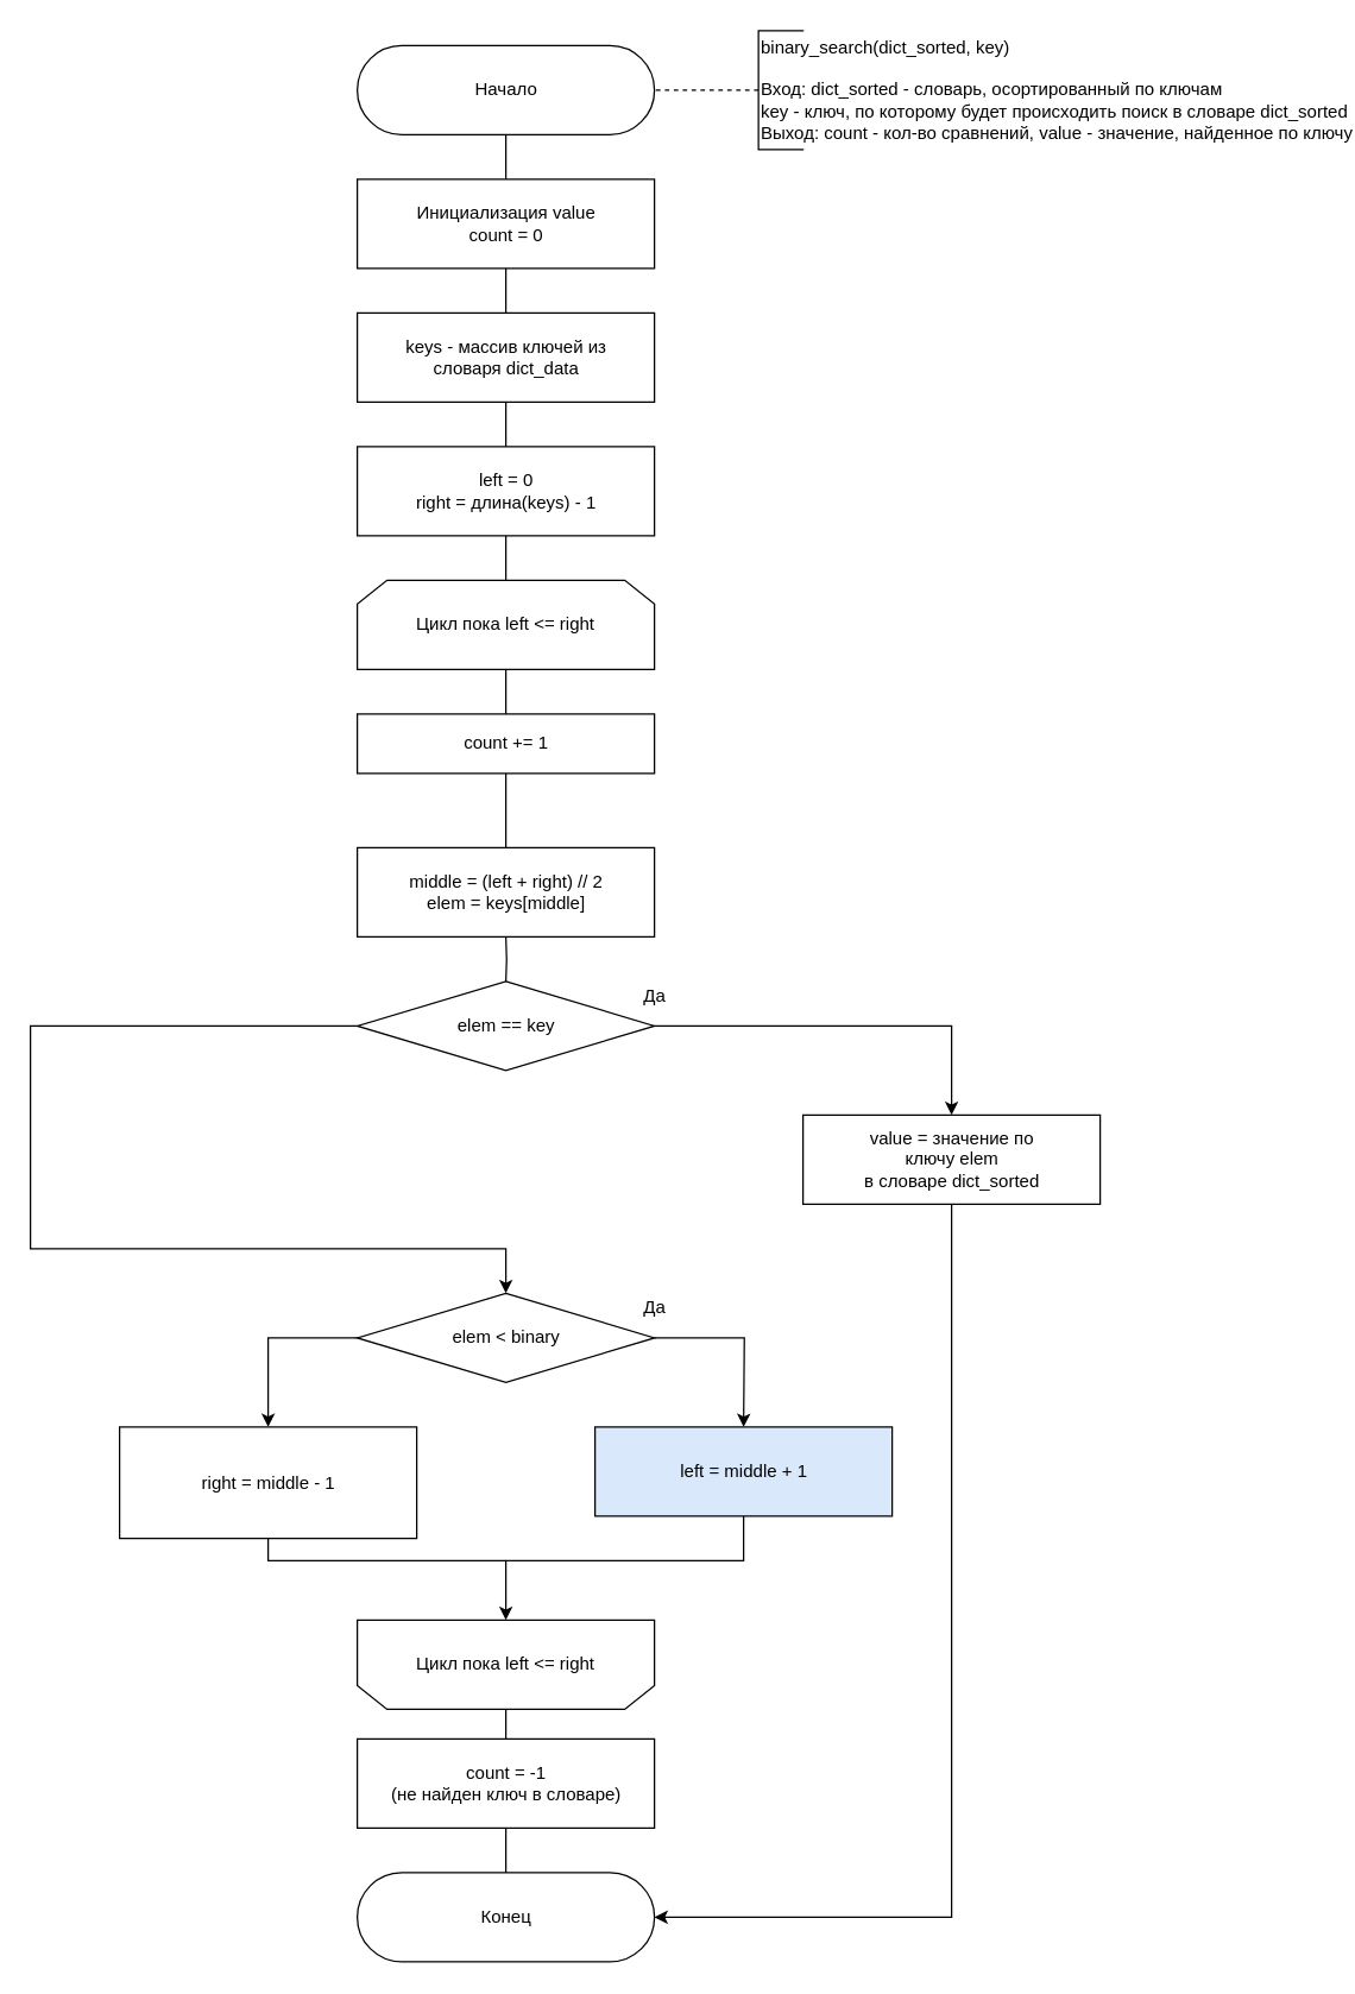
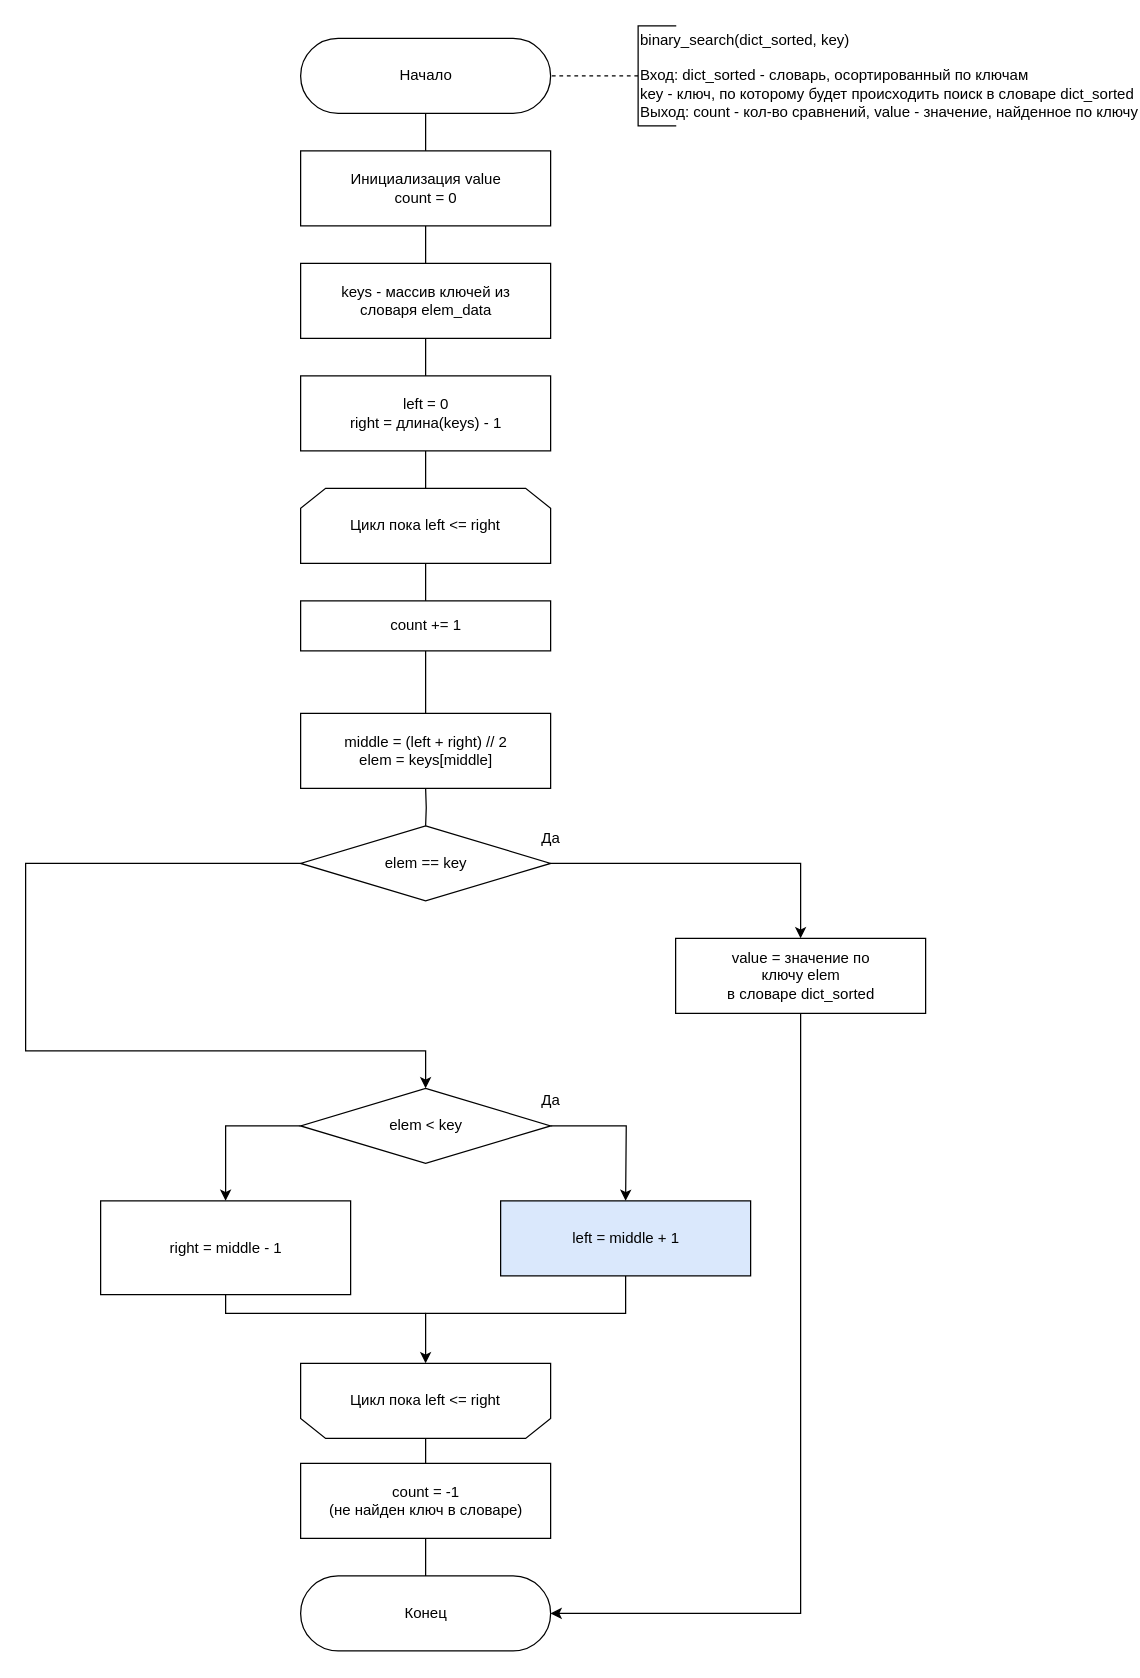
  <mxCell id="0" />
  <mxCell id="1" parent="0" />
  <mxCell id="2" style="edgeStyle=none;html=1;exitX=0.5;exitY=0.5;exitDx=0;exitDy=30;exitPerimeter=0;entryX=0.5;entryY=0;entryDx=0;entryDy=0;endArrow=none;endFill=0;" parent="1" source="3" target="7" edge="1"><mxGeometry relative="1" as="geometry" /></mxCell>
  <mxCell id="3" value="Начало" style="html=1;dashed=0;whitespace=wrap;shape=mxgraph.dfd.start" parent="1" vertex="1"><mxGeometry x="240" y="30" width="200" height="60" as="geometry" /></mxCell>
  <mxCell id="4" value="" style="edgeStyle=orthogonalEdgeStyle;rounded=0;orthogonalLoop=1;jettySize=auto;html=1;endArrow=none;endFill=0;dashed=1;" parent="1" source="5" target="3" edge="1"><mxGeometry relative="1" as="geometry" /></mxCell>
  <mxCell id="5" value="binary_search(dict_sorted, key)&lt;br&gt;&lt;br&gt;Вход: dict_sorted&amp;nbsp;- словарь, осортированный по ключам&lt;br&gt;key - ключ, по которому будет происходить поиск в словаре dict_sorted&lt;br&gt;Выход: count - кол-во сравнений, value - значение, найденное по ключу" style="html=1;dashed=0;whitespace=wrap;shape=partialRectangle;right=0;align=left;" parent="1" vertex="1"><mxGeometry x="510" y="20" width="30" height="80" as="geometry" /></mxCell>
  <mxCell id="6" style="edgeStyle=orthogonalEdgeStyle;html=1;exitX=0.5;exitY=1;exitDx=0;exitDy=0;entryX=0.5;entryY=0;entryDx=0;entryDy=0;rounded=0;endArrow=none;endFill=0;" parent="1" source="7" target="22" edge="1"><mxGeometry relative="1" as="geometry" /></mxCell>
  <mxCell id="7" value="Инициализация value&lt;br&gt;count = 0" style="html=1;dashed=0;whitespace=wrap;" parent="1" vertex="1"><mxGeometry x="240" y="120" width="200" height="60" as="geometry" /></mxCell>
  <mxCell id="8" style="edgeStyle=orthogonalEdgeStyle;rounded=0;html=1;exitX=0.5;exitY=1;exitDx=0;exitDy=0;entryX=0.5;entryY=0;entryDx=0;entryDy=0;endArrow=none;endFill=0;" parent="1" source="9" target="25" edge="1"><mxGeometry relative="1" as="geometry" /></mxCell>
  <mxCell id="9" value="Цикл пока left &amp;lt;= right" style="shape=loopLimit;whiteSpace=wrap;html=1;direction=east" parent="1" vertex="1"><mxGeometry x="240" y="390" width="200" height="60" as="geometry" /></mxCell>
  <mxCell id="10" style="edgeStyle=orthogonalEdgeStyle;rounded=0;orthogonalLoop=1;jettySize=auto;html=1;exitX=1;exitY=0.5;exitDx=0;exitDy=0;endArrow=classic;endFill=1;entryX=0.5;entryY=0;entryDx=0;entryDy=0;" parent="1" source="11" edge="1" target="14"><mxGeometry relative="1" as="geometry"><mxPoint x="500" y="750" as="targetPoint" /></mxGeometry></mxCell>
  <mxCell id="11" value="elem == key" style="shape=rhombus;html=1;dashed=0;whitespace=wrap;perimeter=rhombusPerimeter;" parent="1" vertex="1"><mxGeometry x="240" y="660" width="200" height="60" as="geometry" /></mxCell>
  <mxCell id="12" value="Да" style="text;html=1;align=center;verticalAlign=middle;resizable=0;points=[];autosize=1;strokeColor=none;" parent="1" vertex="1"><mxGeometry x="425" y="660" width="30" height="20" as="geometry" /></mxCell>
  <mxCell id="13" style="edgeStyle=orthogonalEdgeStyle;rounded=0;html=1;exitX=0.5;exitY=1;exitDx=0;exitDy=0;entryX=1;entryY=0.5;entryDx=0;entryDy=0;entryPerimeter=0;endArrow=classic;endFill=1;" edge="1" parent="1" source="14" target="18"><mxGeometry relative="1" as="geometry" /></mxCell>
  <mxCell id="14" value="value = значение по&lt;br&gt;ключу elem&lt;br&gt;в словаре dict_sorted" style="html=1;dashed=0;whitespace=wrap;" parent="1" vertex="1"><mxGeometry x="540" y="750" width="200" height="60" as="geometry" /></mxCell>
  <mxCell id="15" style="edgeStyle=orthogonalEdgeStyle;rounded=0;html=1;exitX=0;exitY=0.5;exitDx=0;exitDy=0;endArrow=classic;endFill=1;entryX=0.5;entryY=0;entryDx=0;entryDy=0;" parent="1" source="11" target="31" edge="1"><mxGeometry relative="1" as="geometry"><mxPoint x="180" y="750" as="targetPoint" /><Array as="points"><mxPoint x="20" y="690" /><mxPoint x="20" y="840" /><mxPoint x="340" y="840" /></Array><mxPoint x="180" y="810" as="sourcePoint" /></mxGeometry></mxCell>
  <mxCell id="16" style="edgeStyle=orthogonalEdgeStyle;rounded=0;html=1;exitX=0.5;exitY=0;exitDx=0;exitDy=0;entryX=0.5;entryY=0;entryDx=0;entryDy=0;endArrow=none;endFill=0;" parent="1" source="17" target="20" edge="1"><mxGeometry relative="1" as="geometry"><mxPoint x="340" y="1180" as="targetPoint" /></mxGeometry></mxCell>
  <mxCell id="17" value="Цикл пока left &amp;lt;= right" style="shape=loopLimit;whiteSpace=wrap;html=1;strokeWidth=1;direction=west;" parent="1" vertex="1"><mxGeometry x="240" y="1090" width="200" height="60" as="geometry" /></mxCell>
  <mxCell id="18" value="Конец" style="html=1;dashed=0;whitespace=wrap;shape=mxgraph.dfd.start" parent="1" vertex="1"><mxGeometry x="240" y="1260" width="200" height="60" as="geometry" /></mxCell>
  <mxCell id="19" style="edgeStyle=orthogonalEdgeStyle;rounded=0;html=1;exitX=0.5;exitY=1;exitDx=0;exitDy=0;entryX=0.5;entryY=0.5;entryDx=0;entryDy=-30;entryPerimeter=0;endArrow=none;endFill=0;" parent="1" source="20" target="18" edge="1"><mxGeometry relative="1" as="geometry" /></mxCell>
  <mxCell id="20" value="count = -1&lt;br&gt;(не найден ключ в словаре)" style="html=1;dashed=0;whitespace=wrap;" parent="1" vertex="1"><mxGeometry x="240" y="1170" width="200" height="60" as="geometry" /></mxCell>
  <mxCell id="21" style="edgeStyle=orthogonalEdgeStyle;html=1;exitX=0.5;exitY=1;exitDx=0;exitDy=0;entryX=0.5;entryY=0;entryDx=0;entryDy=0;rounded=0;endArrow=none;endFill=0;" edge="1" parent="1" source="22" target="27"><mxGeometry relative="1" as="geometry" /></mxCell>
- <mxCell id="22" value="keys - массив ключей из&lt;br&gt;словаря dict_data" style="html=1;dashed=0;whitespace=wrap;" parent="1" vertex="1"><mxGeometry x="240" y="210" width="200" height="60" as="geometry" /></mxCell>
+ <mxCell id="22" value="keys - массив ключей из&lt;br&gt;словаря elem_data" style="html=1;dashed=0;whitespace=wrap;" parent="1" vertex="1"><mxGeometry x="240" y="210" width="200" height="60" as="geometry" /></mxCell>
  <mxCell id="23" style="edgeStyle=orthogonalEdgeStyle;rounded=0;html=1;exitX=0.5;exitY=1;exitDx=0;exitDy=0;entryX=0.5;entryY=0;entryDx=0;entryDy=0;endArrow=none;endFill=0;" parent="1" target="11" edge="1"><mxGeometry relative="1" as="geometry"><mxPoint x="340" y="630" as="sourcePoint" /></mxGeometry></mxCell>
  <mxCell id="24" style="edgeStyle=orthogonalEdgeStyle;rounded=0;html=1;exitX=0.5;exitY=1;exitDx=0;exitDy=0;entryX=0.5;entryY=0;entryDx=0;entryDy=0;endArrow=none;endFill=0;" edge="1" parent="1" source="25" target="28"><mxGeometry relative="1" as="geometry" /></mxCell>
  <mxCell id="25" value="count += 1" style="html=1;dashed=0;whitespace=wrap;" parent="1" vertex="1"><mxGeometry x="240" y="480" width="200" height="40" as="geometry" /></mxCell>
  <mxCell id="26" style="edgeStyle=orthogonalEdgeStyle;rounded=0;html=1;exitX=0.5;exitY=1;exitDx=0;exitDy=0;entryX=0.5;entryY=0;entryDx=0;entryDy=0;endArrow=none;endFill=0;" edge="1" parent="1" source="27" target="9"><mxGeometry relative="1" as="geometry" /></mxCell>
  <mxCell id="27" value="left = 0&lt;br&gt;right = длина(keys) - 1" style="html=1;dashed=0;whitespace=wrap;" vertex="1" parent="1"><mxGeometry x="240" y="300" width="200" height="60" as="geometry" /></mxCell>
  <mxCell id="28" value="middle = (left + right) // 2&lt;br&gt;elem = keys[middle]" style="html=1;dashed=0;whitespace=wrap;" vertex="1" parent="1"><mxGeometry x="240" y="570" width="200" height="60" as="geometry" /></mxCell>
  <mxCell id="29" style="edgeStyle=orthogonalEdgeStyle;rounded=0;orthogonalLoop=1;jettySize=auto;html=1;exitX=1;exitY=0.5;exitDx=0;exitDy=0;endArrow=classic;endFill=1;" edge="1" source="31" parent="1"><mxGeometry relative="1" as="geometry"><mxPoint x="500" y="960" as="targetPoint" /></mxGeometry></mxCell>
  <mxCell id="30" style="edgeStyle=orthogonalEdgeStyle;rounded=0;html=1;exitX=0;exitY=0.5;exitDx=0;exitDy=0;entryX=0.5;entryY=0;entryDx=0;entryDy=0;endArrow=classic;endFill=1;" edge="1" parent="1" source="31" target="36"><mxGeometry relative="1" as="geometry" /></mxCell>
- <mxCell id="31" value="elem &amp;lt; binary" style="shape=rhombus;html=1;dashed=0;whitespace=wrap;perimeter=rhombusPerimeter;" vertex="1" parent="1"><mxGeometry x="240" y="870" width="200" height="60" as="geometry" /></mxCell>
+ <mxCell id="31" value="elem &amp;lt; key" style="shape=rhombus;html=1;dashed=0;whitespace=wrap;perimeter=rhombusPerimeter;" vertex="1" parent="1"><mxGeometry x="240" y="870" width="200" height="60" as="geometry" /></mxCell>
  <mxCell id="32" value="Да" style="text;html=1;align=center;verticalAlign=middle;resizable=0;points=[];autosize=1;strokeColor=none;" vertex="1" parent="1"><mxGeometry x="425" y="870" width="30" height="20" as="geometry" /></mxCell>
  <mxCell id="33" style="edgeStyle=orthogonalEdgeStyle;rounded=0;html=1;exitX=0.5;exitY=1;exitDx=0;exitDy=0;entryX=0.5;entryY=1;entryDx=0;entryDy=0;endArrow=classic;endFill=1;" edge="1" parent="1" source="34" target="17"><mxGeometry relative="1" as="geometry"><Array as="points"><mxPoint x="500" y="1050" /><mxPoint x="340" y="1050" /></Array></mxGeometry></mxCell>
  <mxCell id="34" value="left = middle + 1" style="html=1;dashed=0;whitespace=wrap;fillColor=#dae8fc;" vertex="1" parent="1"><mxGeometry x="400" y="960" width="200" height="60" as="geometry" /></mxCell>
  <mxCell id="35" style="edgeStyle=orthogonalEdgeStyle;rounded=0;html=1;exitX=0.5;exitY=1;exitDx=0;exitDy=0;endArrow=none;endFill=0;" edge="1" parent="1" source="36"><mxGeometry relative="1" as="geometry"><mxPoint x="340" y="1050" as="targetPoint" /><Array as="points"><mxPoint x="180" y="1050" /></Array></mxGeometry></mxCell>
  <mxCell id="36" value="right = middle - 1" style="html=1;dashed=0;whitespace=wrap;" vertex="1" parent="1"><mxGeometry x="80" y="960" width="200" height="75" as="geometry" /></mxCell>
